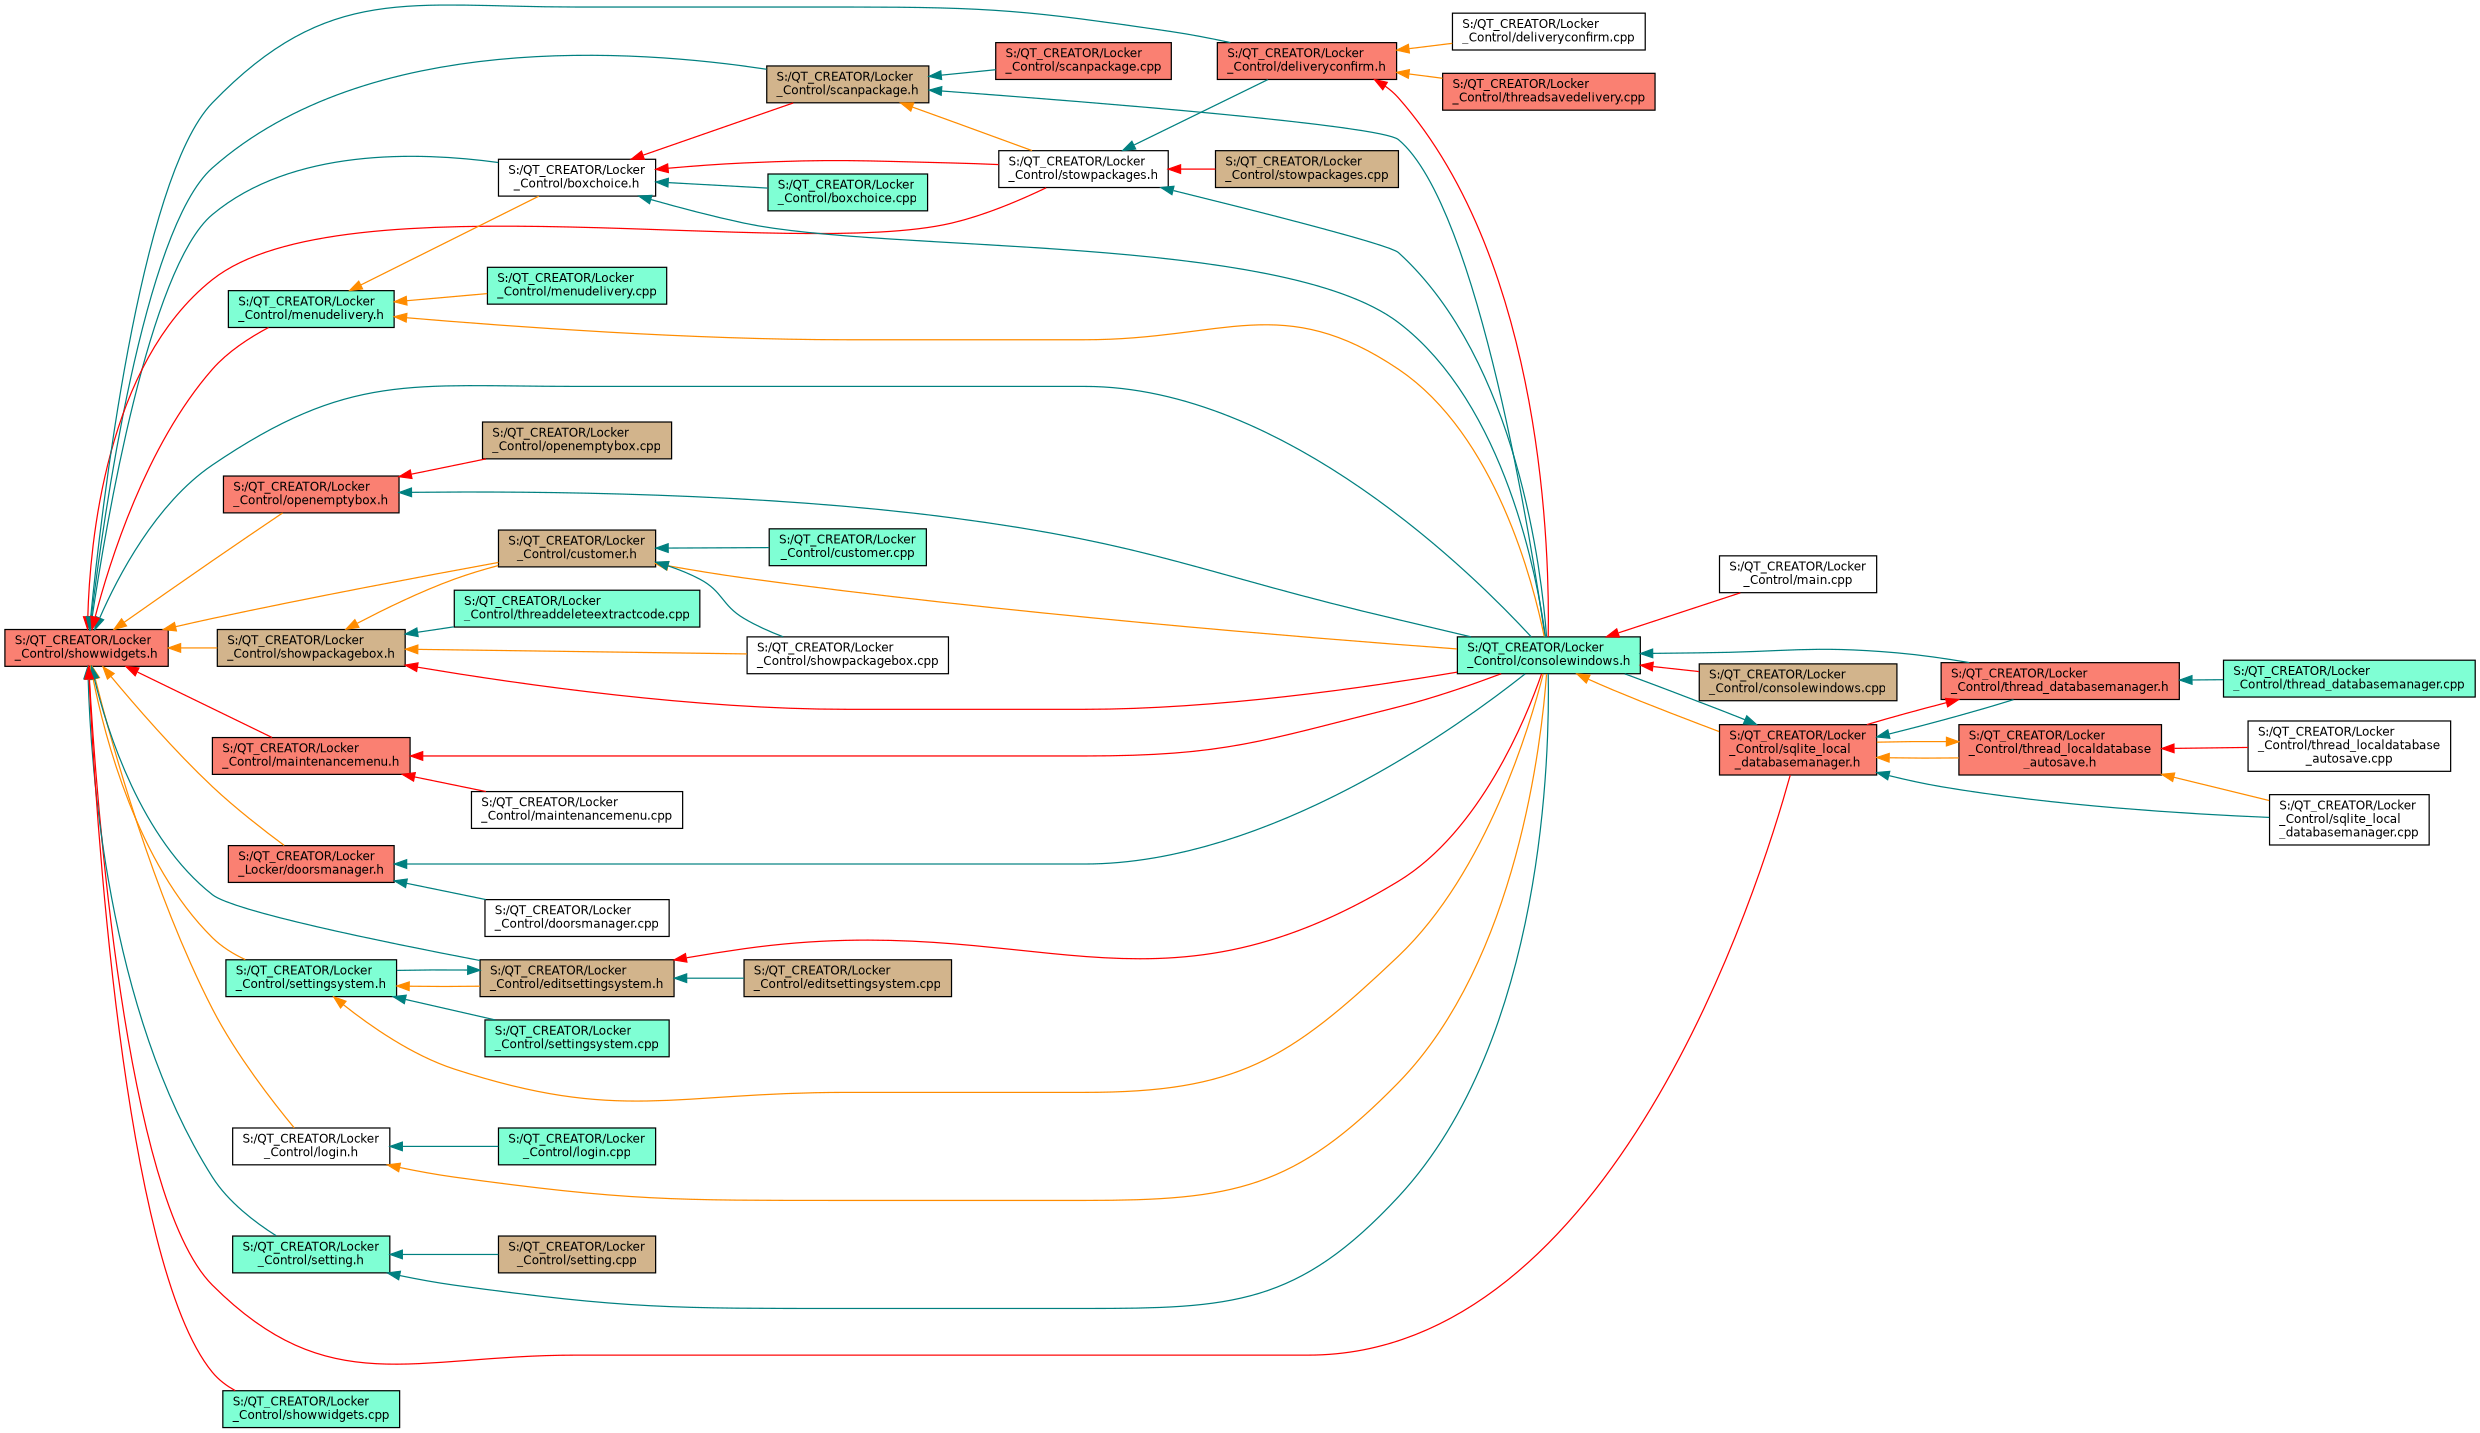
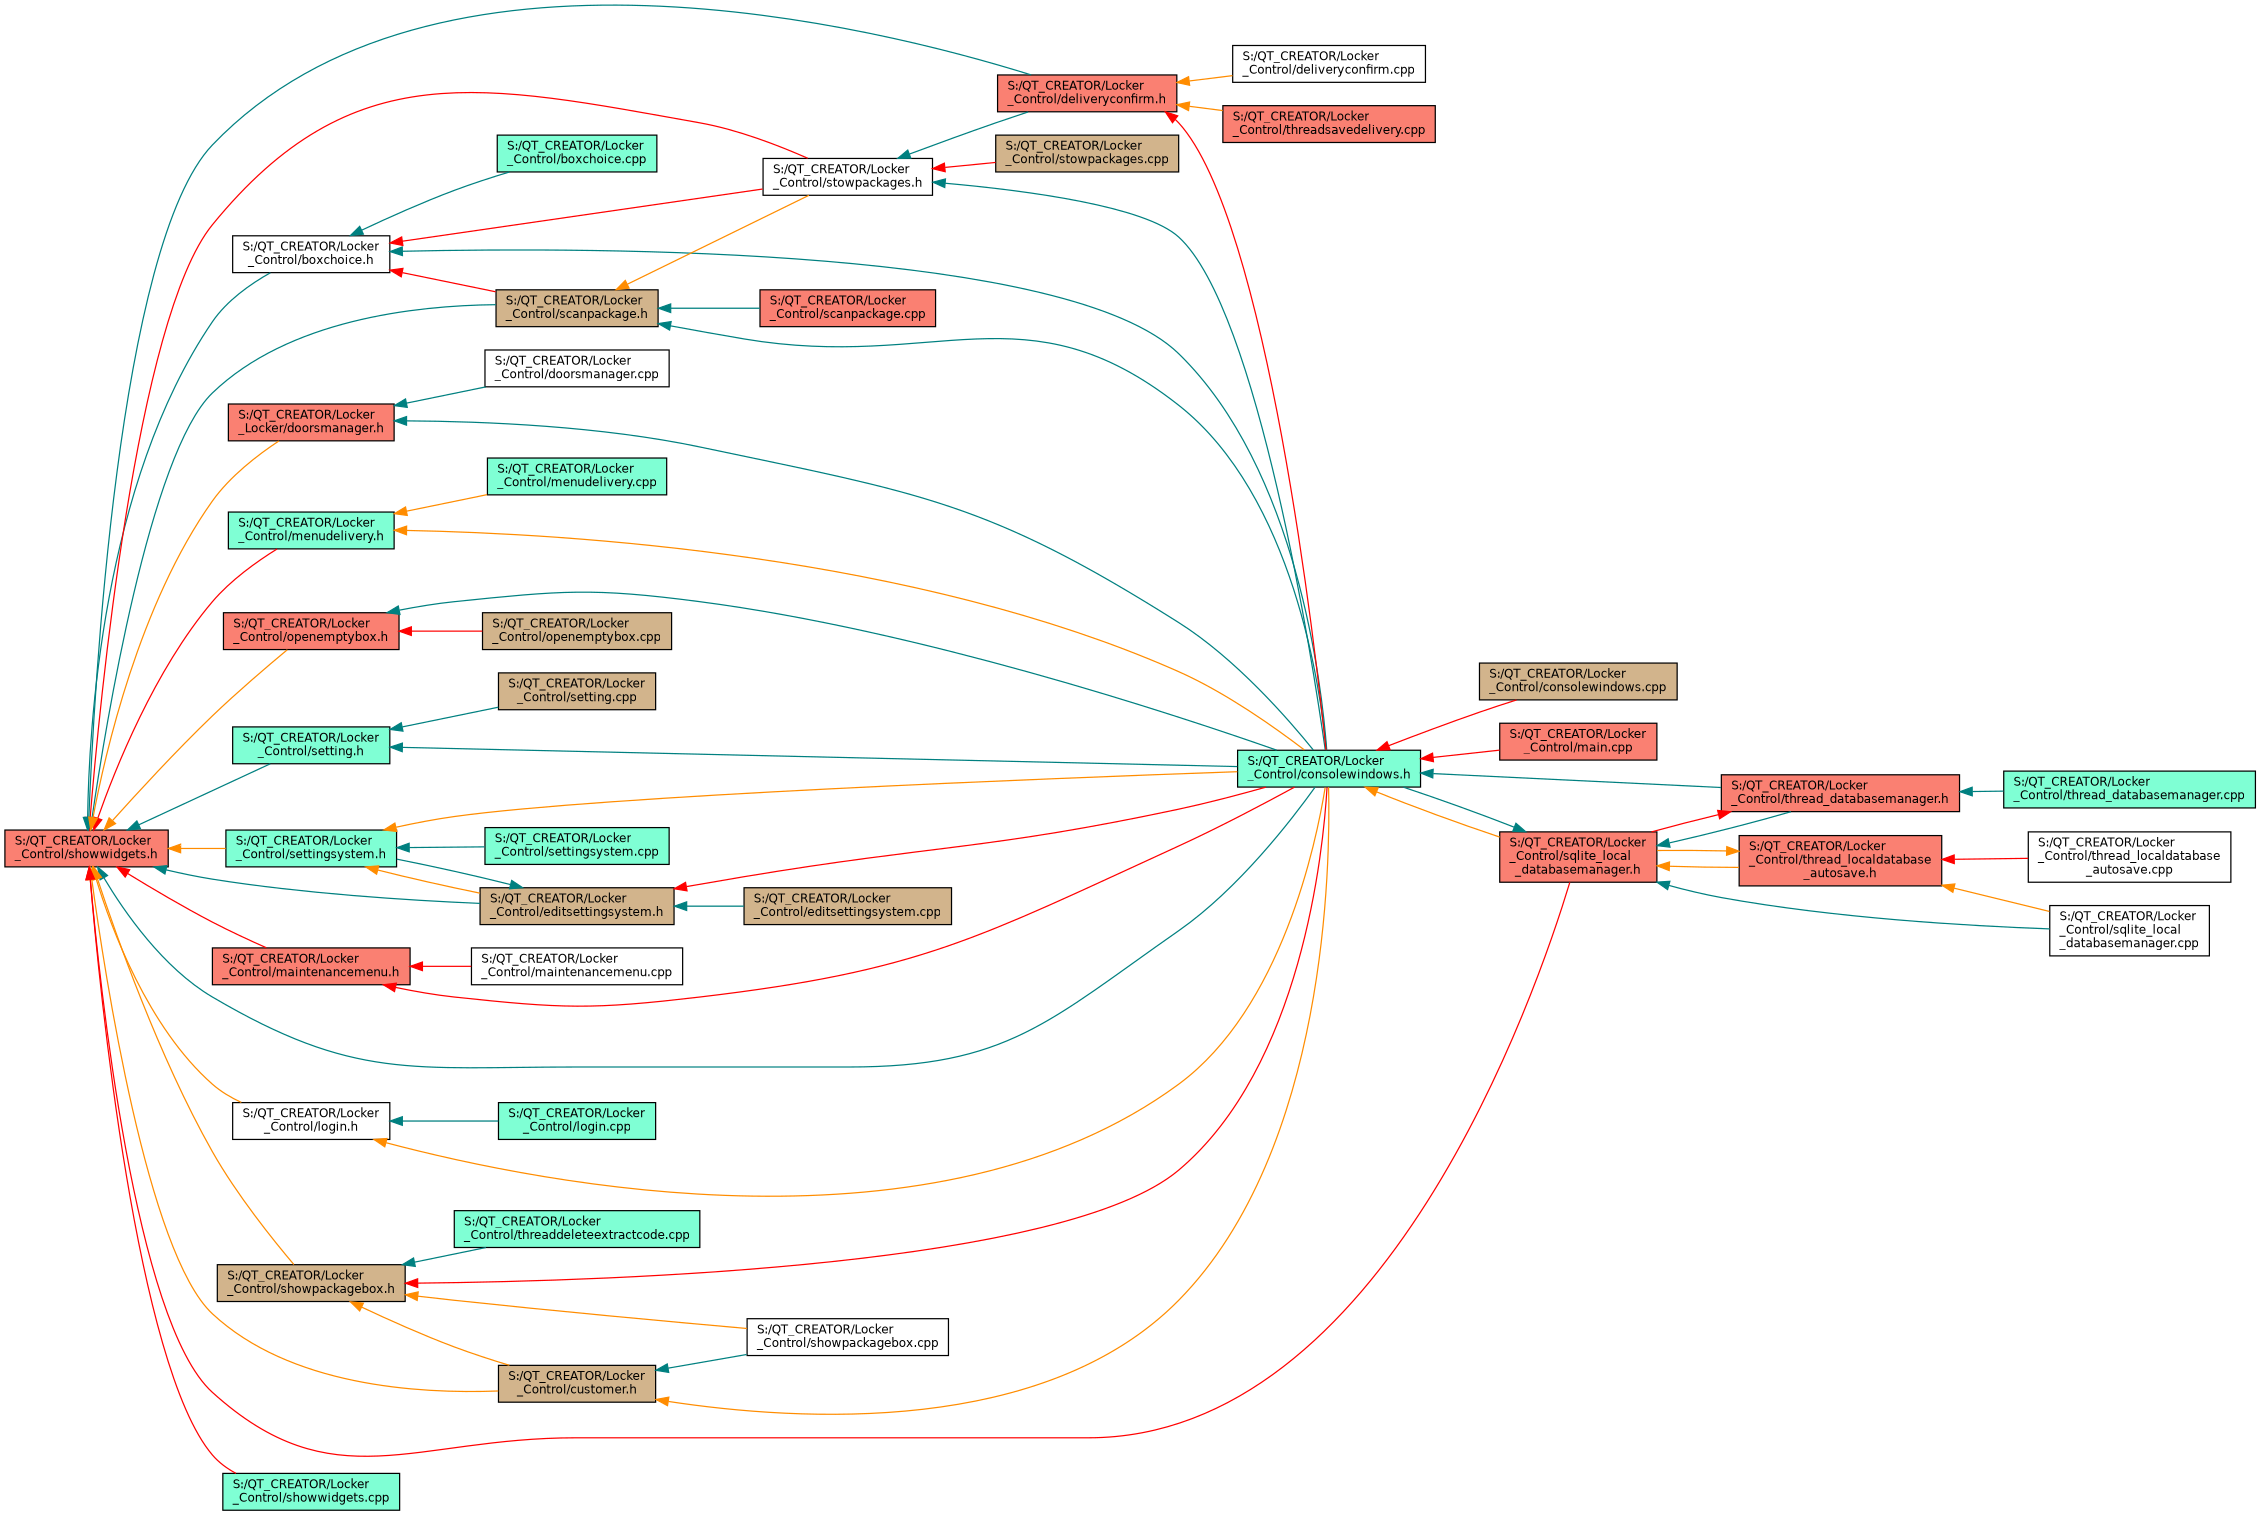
  digraph {
    rankdir=LR
    node [color=black fillcolor=aquamarine fontname=Helvetica fontsize=10 shape=record style=filled]
    edge [color=teal dir=back fontname=Helvetica fontsize=10 labelfontname=Helvetica labelfontsize=10 style=solid]
    n1 [fillcolor=salmon fontcolor=black height=0.2 label="S:/QT_CREATOR/Locker\l_Control/showwidgets.h" width=0.4]
    n2 [fillcolor=white height=0.2 label="S:/QT_CREATOR/Locker\l_Control/boxchoice.h" width=0.4]
    n3 [fillcolor=tan height=0.2 label="S:/QT_CREATOR/Locker\l_Control/scanpackage.h" width=0.4]
    n4 [fillcolor=white height=0.2 label="S:/QT_CREATOR/Locker\l_Control/stowpackages.h" width=0.4]
    n5 [fillcolor=salmon height=0.2 label="S:/QT_CREATOR/Locker\l_Control/deliveryconfirm.h" width=0.4]
    n6 [height=0.2 label="S:/QT_CREATOR/Locker\l_Control/consolewindows.h" width=0.4]
    n7 [fillcolor=salmon height=0.2 label="S:/QT_CREATOR/Locker\l_Control/sqlite_local\l_databasemanager.h" width=0.4]
    n8 [height=0.2 label="S:/QT_CREATOR/Locker\l_Control/menudelivery.h" width=0.4]
    n9 [fillcolor=salmon height=0.2 label="S:/QT_CREATOR/Locker\l_Control/openemptybox.h" width=0.4]
    n10 [fillcolor=tan height=0.2 label="S:/QT_CREATOR/Locker\l_Control/customer.h" width=0.4]
    n11 [fillcolor=tan height=0.2 label="S:/QT_CREATOR/Locker\l_Control/showpackagebox.h" width=0.4]
    n12 [fillcolor=white height=0.2 label="S:/QT_CREATOR/Locker\l_Control/login.h" width=0.4]
    n13 [height=0.2 label="S:/QT_CREATOR/Locker\l_Control/setting.h" width=0.4]
    n14 [height=0.2 label="S:/QT_CREATOR/Locker\l_Control/settingsystem.h" width=0.4]
    n15 [fillcolor=tan height=0.2 label="S:/QT_CREATOR/Locker\l_Control/editsettingsystem.h" width=0.4]
    n16 [fillcolor=salmon height=0.2 label="S:/QT_CREATOR/Locker\l_Control/maintenancemenu.h" width=0.4]
    n17 [fillcolor=salmon height=0.2 label="S:/QT_CREATOR/Locker\l_Locker/doorsmanager.h" width=0.4]
    n18 [height=0.2 label="S:/QT_CREATOR/Locker\l_Control/showwidgets.cpp" width=0.4]
    n19 [height=0.2 label="S:/QT_CREATOR/Locker\l_Control/boxchoice.cpp" width=0.4]
    n20 [fillcolor=salmon height=0.2 label="S:/QT_CREATOR/Locker\l_Control/scanpackage.cpp" width=0.4]
    n21 [fillcolor=tan height=0.2 label="S:/QT_CREATOR/Locker\l_Control/stowpackages.cpp" width=0.4]
    n22 [fillcolor=white height=0.2 label="S:/QT_CREATOR/Locker\l_Control/deliveryconfirm.cpp" width=0.4]
    n23 [fillcolor=salmon height=0.2 label="S:/QT_CREATOR/Locker\l_Control/threadsavedelivery.cpp" width=0.4]
    n24 [fillcolor=tan height=0.2 label="S:/QT_CREATOR/Locker\l_Control/consolewindows.cpp" width=0.4]
    n25 [fillcolor=salmon height=0.2 label="S:/QT_CREATOR/Locker\l_Control/thread_databasemanager.h" width=0.4]
-   n26 [fillcolor=white height=0.2 label="S:/QT_CREATOR/Locker\l_Control/main.cpp" width=0.4]
+   n26 [fillcolor=salmon height=0.2 label="S:/QT_CREATOR/Locker\l_Control/main.cpp" width=0.4]
    n27 [fillcolor=salmon height=0.2 label="S:/QT_CREATOR/Locker\l_Control/thread_localdatabase\l_autosave.h" width=0.4]
    n28 [fillcolor=white height=0.2 label="S:/QT_CREATOR/Locker\l_Control/sqlite_local\l_databasemanager.cpp" width=0.4]
    n29 [height=0.2 label="S:/QT_CREATOR/Locker\l_Control/menudelivery.cpp" width=0.4]
    n30 [fillcolor=tan height=0.2 label="S:/QT_CREATOR/Locker\l_Control/openemptybox.cpp" width=0.4]
-   n31 [height=0.2 label="S:/QT_CREATOR/Locker\l_Control/customer.cpp" width=0.4]
    n32 [fillcolor=white height=0.2 label="S:/QT_CREATOR/Locker\l_Control/showpackagebox.cpp" width=0.4]
    n33 [height=0.2 label="S:/QT_CREATOR/Locker\l_Control/threaddeleteextractcode.cpp" width=0.4]
    n34 [height=0.2 label="S:/QT_CREATOR/Locker\l_Control/login.cpp" width=0.4]
    n35 [fillcolor=tan height=0.2 label="S:/QT_CREATOR/Locker\l_Control/setting.cpp" width=0.4]
    n36 [height=0.2 label="S:/QT_CREATOR/Locker\l_Control/settingsystem.cpp" width=0.4]
    n37 [fillcolor=tan height=0.2 label="S:/QT_CREATOR/Locker\l_Control/editsettingsystem.cpp" width=0.4]
    n38 [fillcolor=white height=0.2 label="S:/QT_CREATOR/Locker\l_Control/maintenancemenu.cpp" width=0.4]
    n39 [fillcolor=white height=0.2 label="S:/QT_CREATOR/Locker\l_Control/doorsmanager.cpp" width=0.4]
    n40 [height=0.2 label="S:/QT_CREATOR/Locker\l_Control/thread_databasemanager.cpp" width=0.4]
    n41 [fillcolor=white height=0.2 label="S:/QT_CREATOR/Locker\l_Control/thread_localdatabase\l_autosave.cpp" width=0.4]
    n1 -> n2
    n1 -> n3
    n1 -> n4 [color=red]
    n1 -> n5
    n1 -> n6
    n1 -> n7 [color=red]
    n1 -> n8 [color=red]
    n1 -> n9 [color=darkorange]
    n1 -> n10 [color=darkorange]
    n1 -> n11 [color=darkorange]
    n1 -> n12 [color=darkorange]
    n1 -> n13
    n1 -> n14 [color=darkorange]
    n1 -> n15
    n1 -> n16 [color=red]
    n1 -> n17 [color=darkorange]
    n1 -> n18 [color=red]
    n2 -> n3 [color=red]
    n2 -> n4 [color=red]
    n2 -> n6
    n2 -> n19
    n3 -> n4 [color=darkorange]
    n3 -> n6
    n3 -> n20
    n4 -> n5
    n4 -> n6
    n4 -> n21 [color=red]
    n5 -> n6 [color=red]
    n5 -> n22 [color=darkorange]
    n5 -> n23 [color=darkorange]
    n6 -> n7 [color=darkorange]
    n6 -> n24 [color=red]
    n6 -> n25
    n6 -> n26 [color=red]
    n7 -> n6
    n7 -> n25
    n7 -> n27 [color=darkorange]
    n7 -> n28
-   n8 -> n2 [color=darkorange]
    n8 -> n6 [color=darkorange]
    n8 -> n29 [color=darkorange]
    n9 -> n6
    n9 -> n30 [color=red]
    n10 -> n6 [color=darkorange]
-   n10 -> n31
    n10 -> n32
    n11 -> n6 [color=red]
    n11 -> n10 [color=darkorange]
    n11 -> n32 [color=darkorange]
    n11 -> n33
    n12 -> n6 [color=darkorange]
    n12 -> n34
    n13 -> n6
    n13 -> n35
    n14 -> n6 [color=darkorange]
    n14 -> n15 [color=darkorange]
    n14 -> n36
    n15 -> n6 [color=red]
    n15 -> n14
    n15 -> n37
    n16 -> n6 [color=red]
    n16 -> n38 [color=red]
    n17 -> n6
    n17 -> n39
    n25 -> n7 [color=red]
    n25 -> n40
    n27 -> n7 [color=darkorange]
    n27 -> n28 [color=darkorange]
    n27 -> n41 [color=red]
  }
